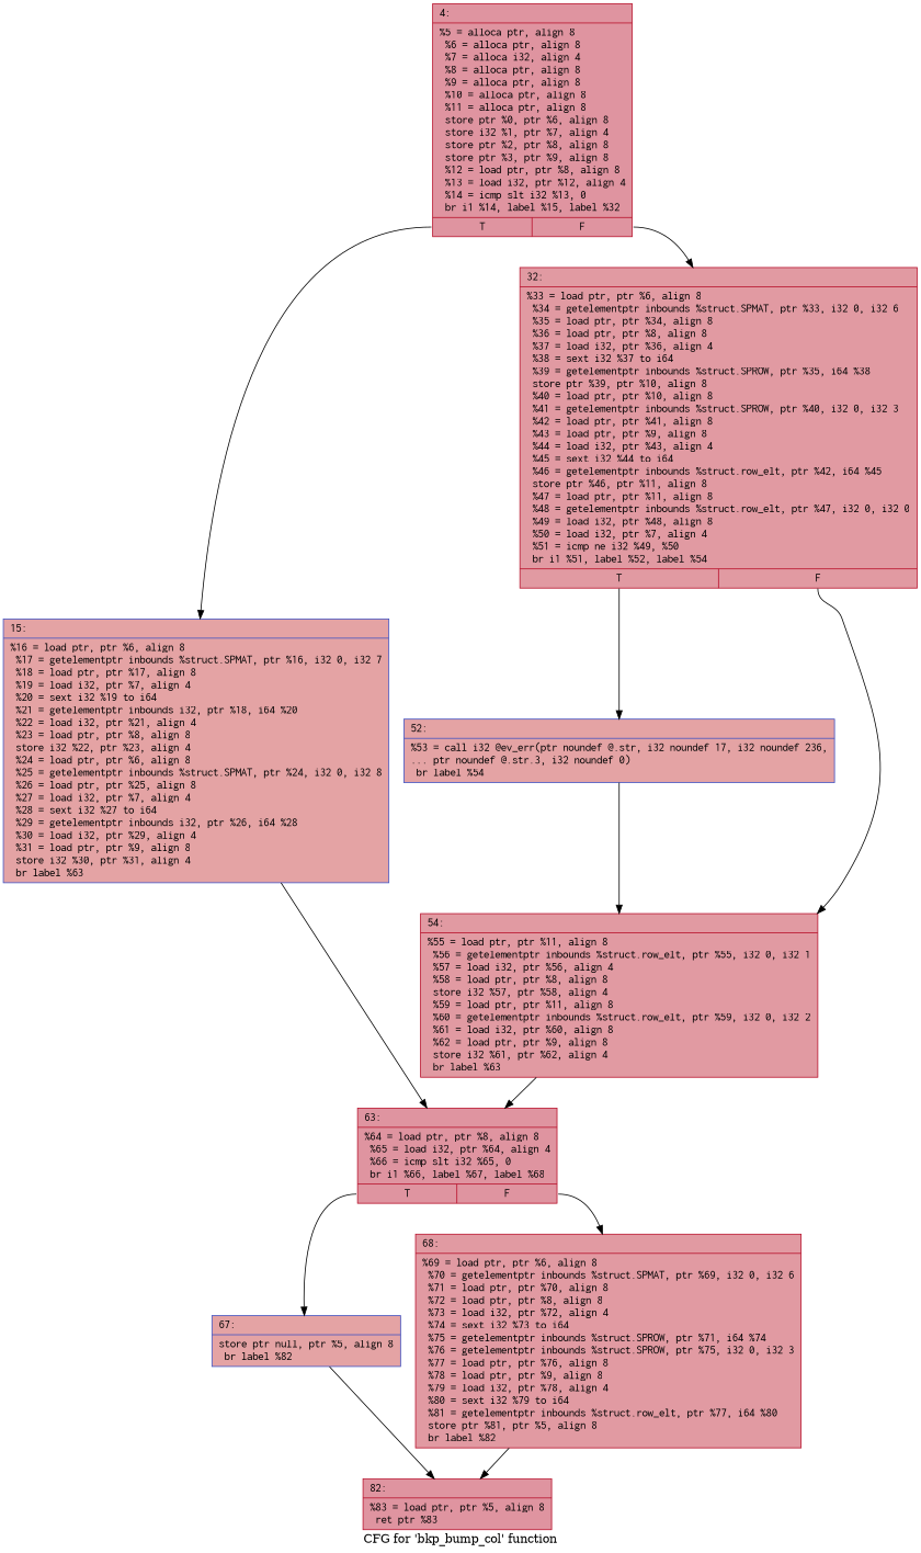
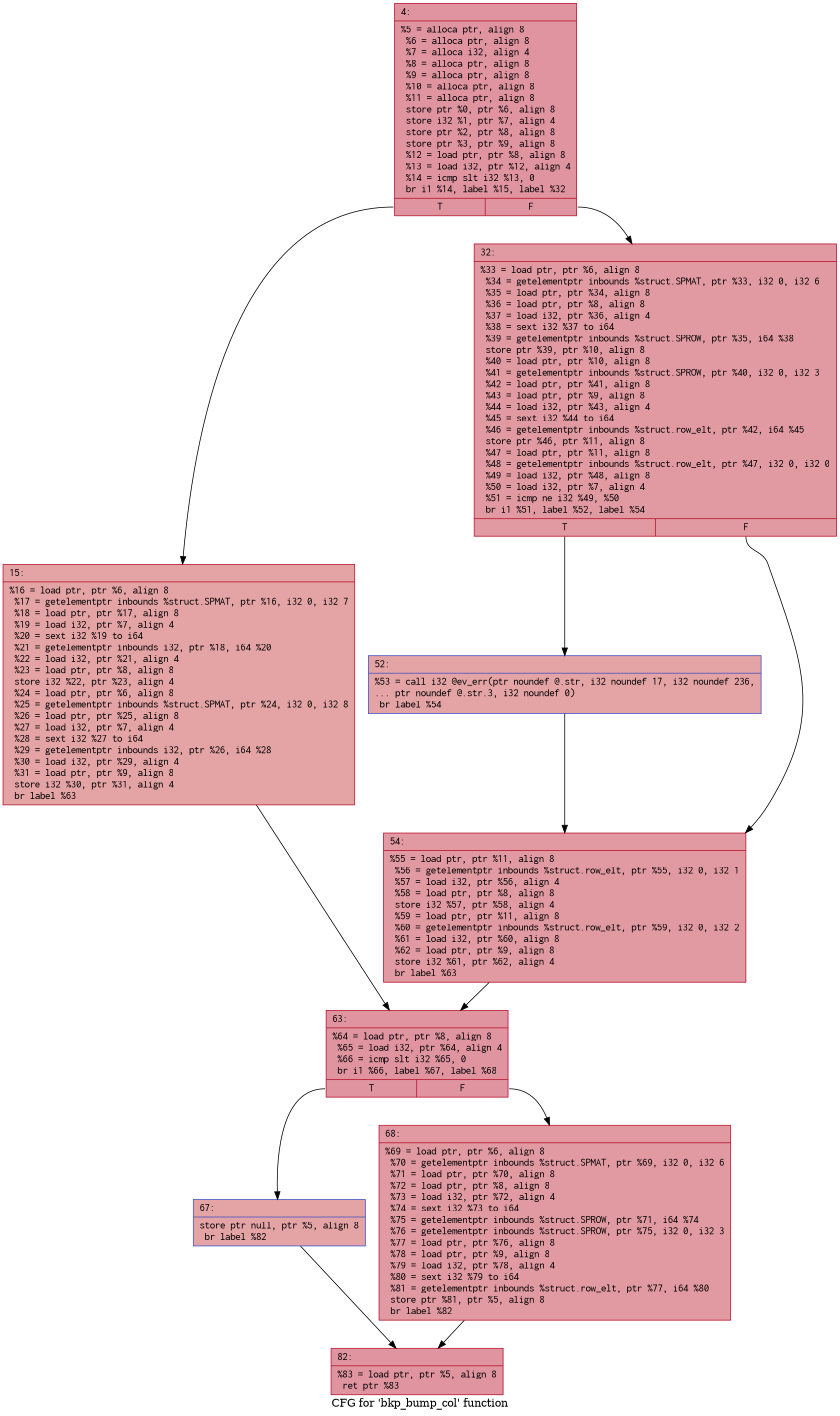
  digraph {
    label="CFG for 'bkp_bump_col' function"
    node [color="#b70d28ff" fillcolor="#b70d2870" fontname=Courier shape=record style=filled]
    n1 [label="{4:\l|  %5 = alloca ptr, align 8\l  %6 = alloca ptr, align 8\l  %7 = alloca i32, align 4\l  %8 = alloca ptr, align 8\l  %9 = alloca ptr, align 8\l  %10 = alloca ptr, align 8\l  %11 = alloca ptr, align 8\l  store ptr %0, ptr %6, align 8\l  store i32 %1, ptr %7, align 4\l  store ptr %2, ptr %8, align 8\l  store ptr %3, ptr %9, align 8\l  %12 = load ptr, ptr %8, align 8\l  %13 = load i32, ptr %12, align 4\l  %14 = icmp slt i32 %13, 0\l  br i1 %14, label %15, label %32\l|{<s0>T|<s1>F}}"]
-   n2 [color="#3d50c3ff" fillcolor="#c32e3170" label="{15:\l|  %16 = load ptr, ptr %6, align 8\l  %17 = getelementptr inbounds %struct.SPMAT, ptr %16, i32 0, i32 7\l  %18 = load ptr, ptr %17, align 8\l  %19 = load i32, ptr %7, align 4\l  %20 = sext i32 %19 to i64\l  %21 = getelementptr inbounds i32, ptr %18, i64 %20\l  %22 = load i32, ptr %21, align 4\l  %23 = load ptr, ptr %8, align 8\l  store i32 %22, ptr %23, align 4\l  %24 = load ptr, ptr %6, align 8\l  %25 = getelementptr inbounds %struct.SPMAT, ptr %24, i32 0, i32 8\l  %26 = load ptr, ptr %25, align 8\l  %27 = load i32, ptr %7, align 4\l  %28 = sext i32 %27 to i64\l  %29 = getelementptr inbounds i32, ptr %26, i64 %28\l  %30 = load i32, ptr %29, align 4\l  %31 = load ptr, ptr %9, align 8\l  store i32 %30, ptr %31, align 4\l  br label %63\l}"]
+   n2 [fillcolor="#c32e3170" label="{15:\l|  %16 = load ptr, ptr %6, align 8\l  %17 = getelementptr inbounds %struct.SPMAT, ptr %16, i32 0, i32 7\l  %18 = load ptr, ptr %17, align 8\l  %19 = load i32, ptr %7, align 4\l  %20 = sext i32 %19 to i64\l  %21 = getelementptr inbounds i32, ptr %18, i64 %20\l  %22 = load i32, ptr %21, align 4\l  %23 = load ptr, ptr %8, align 8\l  store i32 %22, ptr %23, align 4\l  %24 = load ptr, ptr %6, align 8\l  %25 = getelementptr inbounds %struct.SPMAT, ptr %24, i32 0, i32 8\l  %26 = load ptr, ptr %25, align 8\l  %27 = load i32, ptr %7, align 4\l  %28 = sext i32 %27 to i64\l  %29 = getelementptr inbounds i32, ptr %26, i64 %28\l  %30 = load i32, ptr %29, align 4\l  %31 = load ptr, ptr %9, align 8\l  store i32 %30, ptr %31, align 4\l  br label %63\l}"]
    n3 [fillcolor="#bb1b2c70" label="{32:\l|  %33 = load ptr, ptr %6, align 8\l  %34 = getelementptr inbounds %struct.SPMAT, ptr %33, i32 0, i32 6\l  %35 = load ptr, ptr %34, align 8\l  %36 = load ptr, ptr %8, align 8\l  %37 = load i32, ptr %36, align 4\l  %38 = sext i32 %37 to i64\l  %39 = getelementptr inbounds %struct.SPROW, ptr %35, i64 %38\l  store ptr %39, ptr %10, align 8\l  %40 = load ptr, ptr %10, align 8\l  %41 = getelementptr inbounds %struct.SPROW, ptr %40, i32 0, i32 3\l  %42 = load ptr, ptr %41, align 8\l  %43 = load ptr, ptr %9, align 8\l  %44 = load i32, ptr %43, align 4\l  %45 = sext i32 %44 to i64\l  %46 = getelementptr inbounds %struct.row_elt, ptr %42, i64 %45\l  store ptr %46, ptr %11, align 8\l  %47 = load ptr, ptr %11, align 8\l  %48 = getelementptr inbounds %struct.row_elt, ptr %47, i32 0, i32 0\l  %49 = load i32, ptr %48, align 8\l  %50 = load i32, ptr %7, align 4\l  %51 = icmp ne i32 %49, %50\l  br i1 %51, label %52, label %54\l|{<s0>T|<s1>F}}"]
    n4 [label="{63:\l|  %64 = load ptr, ptr %8, align 8\l  %65 = load i32, ptr %64, align 4\l  %66 = icmp slt i32 %65, 0\l  br i1 %66, label %67, label %68\l|{<s0>T|<s1>F}}"]
    n5 [color="#3d50c3ff" fillcolor="#c32e3170" label="{52:\l|  %53 = call i32 @ev_err(ptr noundef @.str, i32 noundef 17, i32 noundef 236,\l... ptr noundef @.str.3, i32 noundef 0)\l  br label %54\l}"]
    n6 [fillcolor="#bb1b2c70" label="{54:\l|  %55 = load ptr, ptr %11, align 8\l  %56 = getelementptr inbounds %struct.row_elt, ptr %55, i32 0, i32 1\l  %57 = load i32, ptr %56, align 4\l  %58 = load ptr, ptr %8, align 8\l  store i32 %57, ptr %58, align 4\l  %59 = load ptr, ptr %11, align 8\l  %60 = getelementptr inbounds %struct.row_elt, ptr %59, i32 0, i32 2\l  %61 = load i32, ptr %60, align 8\l  %62 = load ptr, ptr %9, align 8\l  store i32 %61, ptr %62, align 4\l  br label %63\l}"]
    n7 [color="#3d50c3ff" fillcolor="#c32e3170" label="{67:\l|  store ptr null, ptr %5, align 8\l  br label %82\l}"]
    n8 [fillcolor="#bb1b2c70" label="{68:\l|  %69 = load ptr, ptr %6, align 8\l  %70 = getelementptr inbounds %struct.SPMAT, ptr %69, i32 0, i32 6\l  %71 = load ptr, ptr %70, align 8\l  %72 = load ptr, ptr %8, align 8\l  %73 = load i32, ptr %72, align 4\l  %74 = sext i32 %73 to i64\l  %75 = getelementptr inbounds %struct.SPROW, ptr %71, i64 %74\l  %76 = getelementptr inbounds %struct.SPROW, ptr %75, i32 0, i32 3\l  %77 = load ptr, ptr %76, align 8\l  %78 = load ptr, ptr %9, align 8\l  %79 = load i32, ptr %78, align 4\l  %80 = sext i32 %79 to i64\l  %81 = getelementptr inbounds %struct.row_elt, ptr %77, i64 %80\l  store ptr %81, ptr %5, align 8\l  br label %82\l}"]
    n9 [label="{82:\l|  %83 = load ptr, ptr %5, align 8\l  ret ptr %83\l}"]
    n1 -> n2 [tailport=s0]
    n1 -> n3 [tailport=s1]
    n2 -> n4
    n3 -> n5 [tailport=s0]
    n3 -> n6 [tailport=s1]
    n4 -> n7 [tailport=s0]
    n4 -> n8 [tailport=s1]
    n5 -> n6
    n6 -> n4
    n7 -> n9
    n8 -> n9
  }
